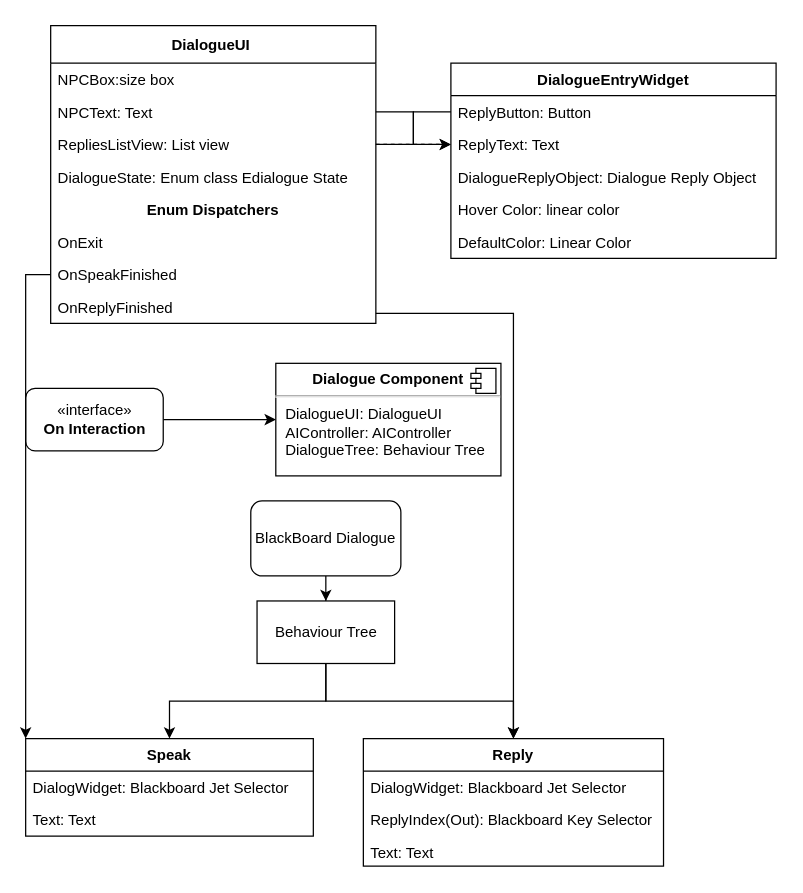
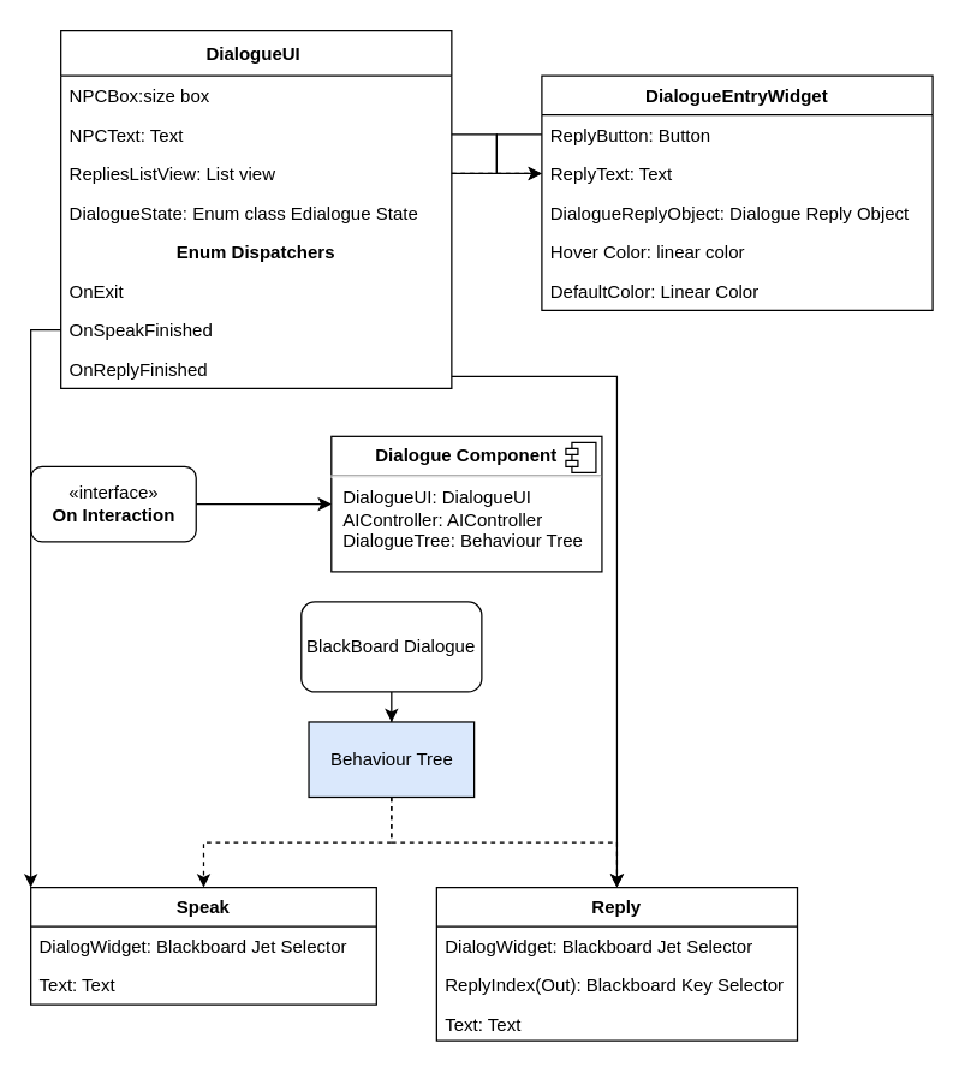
  <mxCell id="0" />
  <mxCell id="1" parent="0" />
  <mxCell id="2" value="DialogueUI " style="swimlane;fontStyle=1;childLayout=stackLayout;horizontal=1;startSize=30;fillColor=none;horizontalStack=0;resizeParent=1;resizeParentMax=0;resizeLast=0;collapsible=1;marginBottom=0;aspect=fixed;" parent="1" vertex="1"><mxGeometry x="40" width="260" height="238" as="geometry" y="20"><mxRectangle x="20" y="30" width="100" height="30" as="alternateBounds" /></mxGeometry></mxCell>
  <mxCell id="3" value="NPCBox:size box&#10;" style="text;strokeColor=none;fillColor=none;align=left;verticalAlign=top;spacingLeft=4;spacingRight=4;overflow=hidden;rotatable=0;points=[[0,0.5],[1,0.5]];portConstraint=eastwest;" parent="2" vertex="1"><mxGeometry y="30" width="260" height="26" as="geometry" /></mxCell>
  <mxCell id="4" value="NPCText: Text" style="text;strokeColor=none;fillColor=none;align=left;verticalAlign=top;spacingLeft=4;spacingRight=4;overflow=hidden;rotatable=0;points=[[0,0.5],[1,0.5]];portConstraint=eastwest;" parent="2" vertex="1"><mxGeometry y="56" width="260" height="26" as="geometry" /></mxCell>
  <mxCell id="5" value="RepliesListView: List view" style="text;strokeColor=none;fillColor=none;align=left;verticalAlign=top;spacingLeft=4;spacingRight=4;overflow=hidden;rotatable=0;points=[[0,0.5],[1,0.5]];portConstraint=eastwest;" parent="2" vertex="1"><mxGeometry y="82" width="260" height="26" as="geometry" /></mxCell>
  <mxCell id="6" value="DialogueState: Enum class Edialogue State" style="text;strokeColor=none;fillColor=none;align=left;verticalAlign=top;spacingLeft=4;spacingRight=4;overflow=hidden;rotatable=0;points=[[0,0.5],[1,0.5]];portConstraint=eastwest;" vertex="1" parent="2"><mxGeometry y="108" width="260" height="26" as="geometry" /></mxCell>
  <mxCell id="7" value="Enum Dispatchers" style="text;strokeColor=none;fillColor=none;align=center;verticalAlign=top;spacingLeft=4;spacingRight=4;overflow=hidden;rotatable=0;points=[[0,0.5],[1,0.5]];portConstraint=eastwest;fontStyle=1" vertex="1" parent="2"><mxGeometry y="134" width="260" height="26" as="geometry" /></mxCell>
  <mxCell id="8" value="OnExit" style="text;strokeColor=none;fillColor=none;align=left;verticalAlign=top;spacingLeft=4;spacingRight=4;overflow=hidden;rotatable=0;points=[[0,0.5],[1,0.5]];portConstraint=eastwest;" vertex="1" parent="2"><mxGeometry y="160" width="260" height="26" as="geometry" /></mxCell>
  <mxCell id="9" value="OnSpeakFinished" style="text;strokeColor=none;fillColor=none;align=left;verticalAlign=top;spacingLeft=4;spacingRight=4;overflow=hidden;rotatable=0;points=[[0,0.5],[1,0.5]];portConstraint=eastwest;" vertex="1" parent="2"><mxGeometry y="186" width="260" height="26" as="geometry" /></mxCell>
  <mxCell id="10" value="OnReplyFinished&#10;" style="text;strokeColor=none;fillColor=none;align=left;verticalAlign=top;spacingLeft=4;spacingRight=4;overflow=hidden;rotatable=0;points=[[0,0.5],[1,0.5]];portConstraint=eastwest;" vertex="1" parent="2"><mxGeometry y="212" width="260" height="26" as="geometry" /></mxCell>
  <mxCell id="11" value="DialogueEntryWidget" style="swimlane;fontStyle=1;childLayout=stackLayout;horizontal=1;startSize=26;fillColor=none;horizontalStack=0;resizeParent=1;resizeParentMax=0;resizeLast=0;collapsible=1;marginBottom=0;" vertex="1" parent="1"><mxGeometry x="360" y="50" width="260" height="156" as="geometry" /></mxCell>
  <mxCell id="12" value="ReplyButton: Button" style="text;strokeColor=none;fillColor=none;align=left;verticalAlign=top;spacingLeft=4;spacingRight=4;overflow=hidden;rotatable=0;points=[[0,0.5],[1,0.5]];portConstraint=eastwest;" vertex="1" parent="11"><mxGeometry y="26" width="260" height="26" as="geometry" /></mxCell>
  <mxCell id="13" value="ReplyText: Text" style="text;strokeColor=none;fillColor=none;align=left;verticalAlign=top;spacingLeft=4;spacingRight=4;overflow=hidden;rotatable=0;points=[[0,0.5],[1,0.5]];portConstraint=eastwest;" vertex="1" parent="11"><mxGeometry y="52" width="260" height="26" as="geometry" /></mxCell>
  <mxCell id="14" value="DialogueReplyObject: Dialogue Reply Object" style="text;strokeColor=none;fillColor=none;align=left;verticalAlign=top;spacingLeft=4;spacingRight=4;overflow=hidden;rotatable=0;points=[[0,0.5],[1,0.5]];portConstraint=eastwest;" vertex="1" parent="11"><mxGeometry y="78" width="260" height="26" as="geometry" /></mxCell>
  <mxCell id="15" value="Hover Color: linear color" style="text;strokeColor=none;fillColor=none;align=left;verticalAlign=top;spacingLeft=4;spacingRight=4;overflow=hidden;rotatable=0;points=[[0,0.5],[1,0.5]];portConstraint=eastwest;" vertex="1" parent="11"><mxGeometry y="104" width="260" height="26" as="geometry" /></mxCell>
  <mxCell id="16" value="DefaultColor: Linear Color" style="text;strokeColor=none;fillColor=none;align=left;verticalAlign=top;spacingLeft=4;spacingRight=4;overflow=hidden;rotatable=0;points=[[0,0.5],[1,0.5]];portConstraint=eastwest;" vertex="1" parent="11"><mxGeometry y="130" width="260" height="26" as="geometry" /></mxCell>
  <mxCell id="17" value="&lt;p style=&quot;margin:0px;margin-top:6px;text-align:center;&quot;&gt;&lt;b&gt;Dialogue Component&lt;/b&gt;&lt;/p&gt;&lt;hr&gt;&lt;p style=&quot;margin:0px;margin-left:8px;&quot;&gt;DialogueUI: DialogueUI&lt;br&gt;AIController: AIController&lt;/p&gt;&lt;p style=&quot;margin:0px;margin-left:8px;&quot;&gt;DialogueTree: Behaviour Tree&lt;/p&gt;&lt;p style=&quot;margin:0px;margin-left:8px;&quot;&gt;&lt;br&gt;&lt;/p&gt;" style="align=left;overflow=fill;html=1;dropTarget=0;" vertex="1" parent="1"><mxGeometry x="220" y="290" width="180" height="90" as="geometry" /></mxCell>
  <mxCell id="18" value="" style="shape=component;jettyWidth=8;jettyHeight=4;" vertex="1" parent="17"><mxGeometry x="1" width="20" height="20" relative="1" as="geometry"><mxPoint x="-24" y="4" as="offset" /></mxGeometry></mxCell>
  <mxCell id="19" style="edgeStyle=orthogonalEdgeStyle;rounded=0;orthogonalLoop=1;jettySize=auto;html=1;" edge="1" parent="1" source="20" target="17"><mxGeometry relative="1" as="geometry" /></mxCell>
  <mxCell id="20" value="«interface»&lt;br&gt;&lt;b&gt;On Interaction&lt;/b&gt;" style="html=1;rounded=1;" vertex="1" parent="1"><mxGeometry x="20" y="310" width="110" height="50" as="geometry" /></mxCell>
  <mxCell id="21" value="Speak" style="swimlane;fontStyle=1;childLayout=stackLayout;horizontal=1;startSize=26;fillColor=none;horizontalStack=0;resizeParent=1;resizeParentMax=0;resizeLast=0;collapsible=1;marginBottom=0;" vertex="1" parent="1"><mxGeometry x="20" y="590" width="230" height="78" as="geometry" /></mxCell>
  <mxCell id="22" value="DialogWidget: Blackboard Jet Selector" style="text;strokeColor=none;fillColor=none;align=left;verticalAlign=top;spacingLeft=4;spacingRight=4;overflow=hidden;rotatable=0;points=[[0,0.5],[1,0.5]];portConstraint=eastwest;" vertex="1" parent="21"><mxGeometry y="26" width="230" height="26" as="geometry" /></mxCell>
  <mxCell id="23" value="Text: Text" style="text;strokeColor=none;fillColor=none;align=left;verticalAlign=top;spacingLeft=4;spacingRight=4;overflow=hidden;rotatable=0;points=[[0,0.5],[1,0.5]];portConstraint=eastwest;" vertex="1" parent="21"><mxGeometry y="52" width="230" height="26" as="geometry" /></mxCell>
  <mxCell id="24" value="Reply" style="swimlane;fontStyle=1;childLayout=stackLayout;horizontal=1;startSize=26;fillColor=none;horizontalStack=0;resizeParent=1;resizeParentMax=0;resizeLast=0;collapsible=1;marginBottom=0;" vertex="1" parent="1"><mxGeometry x="290" y="590" width="240" height="102" as="geometry" /></mxCell>
  <mxCell id="25" value="DialogWidget: Blackboard Jet Selector" style="text;strokeColor=none;fillColor=none;align=left;verticalAlign=top;spacingLeft=4;spacingRight=4;overflow=hidden;rotatable=0;points=[[0,0.5],[1,0.5]];portConstraint=eastwest;" vertex="1" parent="24"><mxGeometry y="26" width="240" height="26" as="geometry" /></mxCell>
  <mxCell id="26" value="ReplyIndex(Out): Blackboard Key Selector" style="text;strokeColor=none;fillColor=none;align=left;verticalAlign=top;spacingLeft=4;spacingRight=4;overflow=hidden;rotatable=0;points=[[0,0.5],[1,0.5]];portConstraint=eastwest;" vertex="1" parent="24"><mxGeometry y="52" width="240" height="26" as="geometry" /></mxCell>
  <mxCell id="27" value="Text: Text" style="text;strokeColor=none;fillColor=none;align=left;verticalAlign=top;spacingLeft=4;spacingRight=4;overflow=hidden;rotatable=0;points=[[0,0.5],[1,0.5]];portConstraint=eastwest;" vertex="1" parent="24"><mxGeometry y="78" width="240" height="24" as="geometry" /></mxCell>
  <mxCell id="28" style="edgeStyle=orthogonalEdgeStyle;rounded=0;orthogonalLoop=1;jettySize=auto;html=1;" edge="1" parent="1" source="29" target="34"><mxGeometry relative="1" as="geometry" /></mxCell>
  <mxCell id="29" value="BlackBoard Dialogue" style="whiteSpace=wrap;html=1;rounded=1;" vertex="1" parent="1"><mxGeometry x="200" y="400" width="120" height="60" as="geometry" /></mxCell>
  <mxCell id="30" style="edgeStyle=orthogonalEdgeStyle;rounded=0;orthogonalLoop=1;jettySize=auto;html=1;entryX=0;entryY=0;entryDx=0;entryDy=0;" edge="1" parent="1" source="9" target="21"><mxGeometry relative="1" as="geometry" /></mxCell>
  <mxCell id="31" style="edgeStyle=orthogonalEdgeStyle;rounded=0;orthogonalLoop=1;jettySize=auto;html=1;" edge="1" parent="1" source="10" target="24"><mxGeometry relative="1" as="geometry"><Array as="points"><mxPoint x="410" y="250" /></Array></mxGeometry></mxCell>
- <mxCell id="32" style="edgeStyle=orthogonalEdgeStyle;rounded=0;orthogonalLoop=1;jettySize=auto;html=1;entryX=0.5;entryY=0;entryDx=0;entryDy=0;" edge="1" parent="1" source="34" target="21"><mxGeometry relative="1" as="geometry" /></mxCell>
- <mxCell id="33" style="edgeStyle=orthogonalEdgeStyle;rounded=0;orthogonalLoop=1;jettySize=auto;html=1;" edge="1" parent="1" source="34" target="24"><mxGeometry relative="1" as="geometry"><Array as="points"><mxPoint x="260" y="560" /><mxPoint x="410" y="560" /></Array></mxGeometry></mxCell>
- <mxCell id="34" value="Behaviour Tree" style="html=1;" vertex="1" parent="1"><mxGeometry x="205" y="480" width="110" height="50" as="geometry" /></mxCell>
+ <mxCell id="32" style="edgeStyle=orthogonalEdgeStyle;rounded=0;orthogonalLoop=1;jettySize=auto;html=1;entryX=0.5;entryY=0;entryDx=0;entryDy=0;dashed=1;" edge="1" parent="1" source="34" target="21"><mxGeometry relative="1" as="geometry" /></mxCell>
+ <mxCell id="33" style="edgeStyle=orthogonalEdgeStyle;rounded=0;orthogonalLoop=1;jettySize=auto;html=1;dashed=1;" edge="1" parent="1" source="34" target="24"><mxGeometry relative="1" as="geometry"><Array as="points"><mxPoint x="260" y="560" /><mxPoint x="410" y="560" /></Array></mxGeometry></mxCell>
+ <mxCell id="34" value="Behaviour Tree" style="html=1;fillColor=#dae8fc;" vertex="1" parent="1"><mxGeometry x="205" y="480" width="110" height="50" as="geometry" /></mxCell>
  <mxCell id="35" style="edgeStyle=orthogonalEdgeStyle;rounded=0;orthogonalLoop=1;jettySize=auto;html=1;endArrow=none;" edge="1" parent="1" source="5" target="12"><mxGeometry relative="1" as="geometry" /></mxCell>
  <mxCell id="36" style="edgeStyle=orthogonalEdgeStyle;rounded=0;orthogonalLoop=1;jettySize=auto;html=1;dashed=1;" edge="1" parent="1" source="5" target="13"><mxGeometry relative="1" as="geometry" /></mxCell>
  <mxCell id="37" style="edgeStyle=orthogonalEdgeStyle;rounded=0;orthogonalLoop=1;jettySize=auto;html=1;" edge="1" parent="1" source="4" target="13"><mxGeometry relative="1" as="geometry" /></mxCell>
